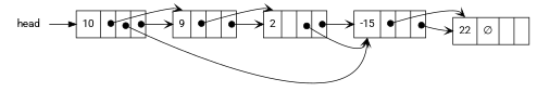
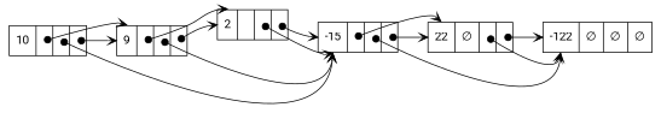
  digraph {
    fontname=Roboto
    rankdir=LR
    node [fontname=Roboto shape=record]
    edge [fontname=Roboto headport="data:w" tailport="ref2:c" arrowhead=vee arrowtail=dot dir=both tailclip=false]
-   head [shape=plaintext]
    n2 [label="{ <data> 10   | <ref0>   | <ref1>   | <ref2>   }"]
    n3 [label="{ <data> 9    | <ref0>   | <ref1>   | <ref2>   }"]
    n4 [label="{ <data> -15  | <ref0>   | <ref1>   | <ref2>   }"]
    n5 [label="{ <data> 2    | <ref0>   | <ref1>   | <ref2>   }"]
    n6 [label="{ <data> 22   | <ref0> ∅ | <ref1>   | <ref2>   }"]
-   head -> n2 [arrowhead="" arrowtail="" dir="" tailclip=""]
+   n7 [label="{ <data> -122 | <ref0> ∅ | <ref1> ∅ | <ref2> ∅ }"]
    n2 -> n3 [headport="data:n" tailport="ref0:c"]
    n2 -> n3
    n2 -> n4 [headport="data:s" tailport="ref1:c"]
+   n3 -> n4 [headport="data:s" tailport="ref1:c"]
    n3 -> n5 [headport="data:n" tailport="ref0:c"]
    n3 -> n5
    n4 -> n6 [headport="data:n" tailport="ref0:c"]
    n4 -> n6
+   n4 -> n7 [headport="data:s" tailport="ref1:c"]
    n5 -> n4 [headport="data:s" tailport="ref1:c"]
    n5 -> n4
+   n6 -> n7 [headport="data:s" tailport="ref1:c"]
+   n6 -> n7
  }
